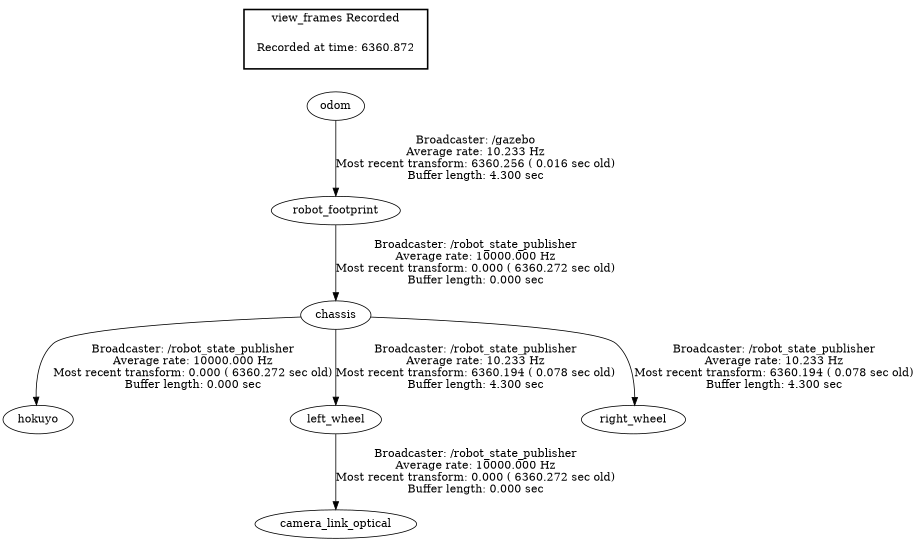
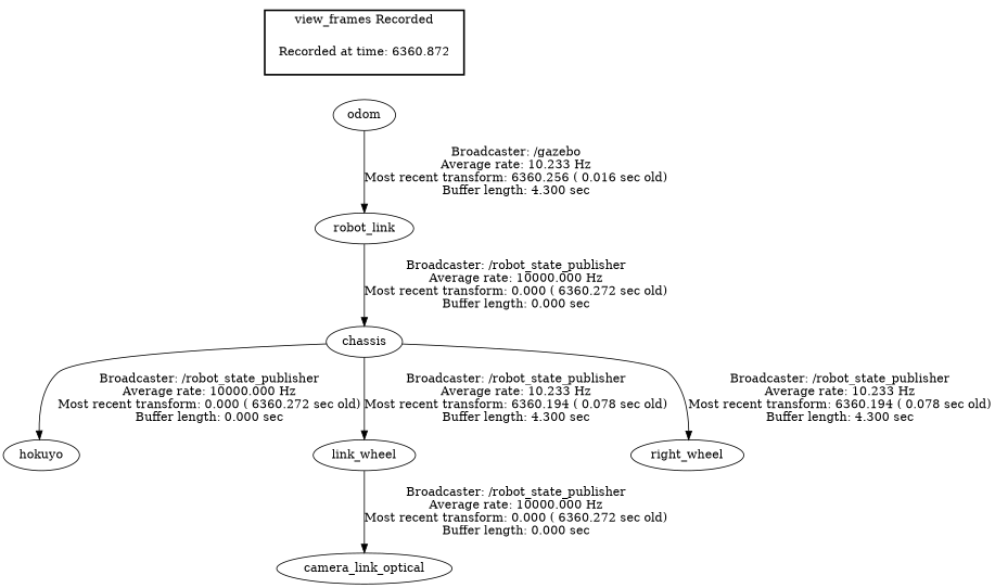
  digraph {
    n1 [label="Recorded at time: 6360.872" shape=plaintext]
    odom
    chassis
    hokuyo
-   left_wheel
+   left_wheel [label=link_wheel]
    right_wheel
    camera_link_optical
-   robot_footprint
+   robot_footprint [label=robot_link]
    subgraph cluster_1 {
      color=black
      label="view_frames Recorded"
      style=bold
      n1
    }
    n1 -> odom [style=invis]
    odom -> robot_footprint [label="Broadcaster: /gazebo\nAverage rate: 10.233 Hz\nMost recent transform: 6360.256 ( 0.016 sec old)\nBuffer length: 4.300 sec\n"]
    chassis -> hokuyo [label="Broadcaster: /robot_state_publisher\nAverage rate: 10000.000 Hz\nMost recent transform: 0.000 ( 6360.272 sec old)\nBuffer length: 0.000 sec\n"]
    chassis -> left_wheel [label="Broadcaster: /robot_state_publisher\nAverage rate: 10.233 Hz\nMost recent transform: 6360.194 ( 0.078 sec old)\nBuffer length: 4.300 sec\n"]
    chassis -> right_wheel [label="Broadcaster: /robot_state_publisher\nAverage rate: 10.233 Hz\nMost recent transform: 6360.194 ( 0.078 sec old)\nBuffer length: 4.300 sec\n"]
    left_wheel -> camera_link_optical [label="Broadcaster: /robot_state_publisher\nAverage rate: 10000.000 Hz\nMost recent transform: 0.000 ( 6360.272 sec old)\nBuffer length: 0.000 sec\n"]
    robot_footprint -> chassis [label="Broadcaster: /robot_state_publisher\nAverage rate: 10000.000 Hz\nMost recent transform: 0.000 ( 6360.272 sec old)\nBuffer length: 0.000 sec\n"]
  }
